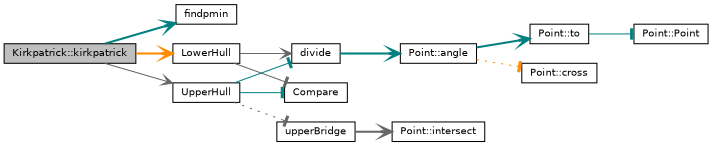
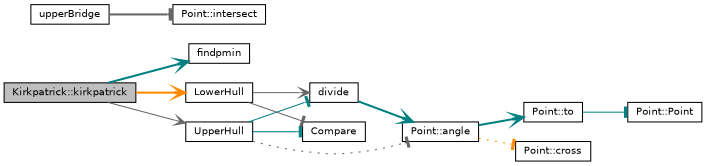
  digraph {
    rankdir=LR
    node [color=black fillcolor=white fontname=Helvetica fontsize=10 shape=record style=filled]
    edge [arrowhead=vee color=teal fontname=Helvetica fontsize=10 labelfontname=Helvetica labelfontsize=10 style=solid]
    n1 [fillcolor=grey75 fontcolor=black height=0.2 label="Kirkpatrick::kirkpatrick" width=0.4]
    n2 [height=0.2 label=findpmin width=0.4]
    n3 [height=0.2 label=UpperHull width=0.4]
    n4 [height=0.2 label=LowerHull width=0.4]
    n5 [height=0.2 label=Compare width=0.4]
    n6 [height=0.2 label=upperBridge width=0.4]
    n7 [height=0.2 label=divide width=0.4]
    n8 [height=0.2 label="Point::intersect" width=0.4]
    n9 [height=0.2 label="Point::angle" width=0.4]
    n10 [height=0.2 label="Point::to" width=0.4]
    n11 [height=0.2 label="Point::cross" width=0.4]
    n12 [height=0.2 label="Point::Point" width=0.4]
    n1 -> n2 [style=bold]
    n1 -> n3 [color=gray40]
    n1 -> n4 [color=darkorange style=bold]
    n3 -> n5 [arrowhead=tee]
-   n3 -> n6 [arrowhead=tee color=gray40 style=dotted]
+   n3 -> n9 [arrowhead=tee color=gray40 style=dotted]
    n3 -> n7 [arrowhead=tee]
    n4 -> n5 [arrowhead=tee color=gray40]
    n4 -> n7 [color=gray40]
-   n6 -> n8 [color=gray40 style=bold]
+   n6 -> n8 [arrowhead=tee color=gray40 style=bold]
    n7 -> n9 [style=bold]
    n9 -> n10 [style=bold]
    n9 -> n11 [arrowhead=tee color=darkorange style=dotted]
    n10 -> n12 [arrowhead=tee]
  }
